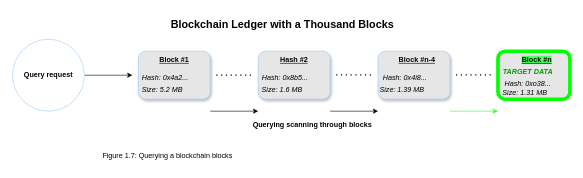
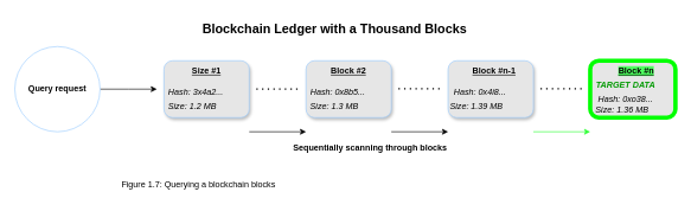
  <mxCell id="0" />
  <mxCell id="1" parent="0" />
  <mxCell id="2" style="edgeStyle=orthogonalEdgeStyle;rounded=0;orthogonalLoop=1;jettySize=auto;html=1;" edge="1" parent="1" source="3"><mxGeometry relative="1" as="geometry"><mxPoint x="220" y="125" as="targetPoint" /></mxGeometry></mxCell>
  <mxCell id="3" value="&lt;b&gt;Query request&lt;/b&gt;" style="ellipse;whiteSpace=wrap;html=1;aspect=fixed;strokeColor=#99CCFF;fillColor=#ffffff;" vertex="1" parent="1"><mxGeometry x="20" y="65" width="120" height="120" as="geometry" /></mxCell>
  <mxCell id="4" value="" style="rounded=1;whiteSpace=wrap;html=1;strokeColor=#99CCFF;shadow=1;fillColor=#E6E6E6;" vertex="1" parent="1"><mxGeometry x="230" y="85" width="120" height="80" as="geometry" /></mxCell>
- <mxCell id="5" value="&lt;b&gt;&lt;u&gt;Block #1&lt;/u&gt;&lt;/b&gt;" style="text;html=1;align=center;verticalAlign=middle;whiteSpace=wrap;rounded=0;" vertex="1" parent="1"><mxGeometry x="260" y="85" width="60" height="30" as="geometry" /></mxCell>
- <mxCell id="6" value="&lt;i&gt;Hash: 0x4a2...&lt;/i&gt;" style="text;html=1;align=center;verticalAlign=middle;whiteSpace=wrap;rounded=0;" vertex="1" parent="1"><mxGeometry x="230" y="115" width="90" height="30" as="geometry" /></mxCell>
- <mxCell id="7" value="&lt;i&gt;Size: 5.2 MB&lt;/i&gt;" style="text;html=1;align=center;verticalAlign=middle;whiteSpace=wrap;rounded=0;" vertex="1" parent="1"><mxGeometry x="230" y="135" width="80" height="30" as="geometry" /></mxCell>
+ <mxCell id="5" value="&lt;b&gt;&lt;u&gt;Size #1&lt;/u&gt;&lt;/b&gt;" style="text;html=1;align=center;verticalAlign=middle;whiteSpace=wrap;rounded=0;" vertex="1" parent="1"><mxGeometry x="260" y="85" width="60" height="30" as="geometry" /></mxCell>
+ <mxCell id="6" value="&lt;i&gt;Hash: 3x4a2...&lt;/i&gt;" style="text;html=1;align=center;verticalAlign=middle;whiteSpace=wrap;rounded=0;" vertex="1" parent="1"><mxGeometry x="230" y="115" width="90" height="30" as="geometry" /></mxCell>
+ <mxCell id="7" value="&lt;i&gt;Size: 1.2 MB&lt;/i&gt;" style="text;html=1;align=center;verticalAlign=middle;whiteSpace=wrap;rounded=0;" vertex="1" parent="1"><mxGeometry x="230" y="135" width="80" height="30" as="geometry" /></mxCell>
  <mxCell id="8" value="" style="rounded=1;whiteSpace=wrap;html=1;strokeColor=#99CCFF;shadow=1;fillColor=#E6E6E6;" vertex="1" parent="1"><mxGeometry x="430" y="85" width="120" height="80" as="geometry" /></mxCell>
- <mxCell id="9" value="&lt;b&gt;&lt;u&gt;Hash #2&lt;/u&gt;&lt;/b&gt;" style="text;html=1;align=center;verticalAlign=middle;whiteSpace=wrap;rounded=0;" vertex="1" parent="1"><mxGeometry x="460" y="85" width="60" height="30" as="geometry" /></mxCell>
- <mxCell id="10" value="&lt;i&gt;Size: 1.6 MB&lt;/i&gt;" style="text;html=1;align=center;verticalAlign=middle;whiteSpace=wrap;rounded=0;" vertex="1" parent="1"><mxGeometry x="430" y="135" width="80" height="30" as="geometry" /></mxCell>
+ <mxCell id="9" value="&lt;b&gt;&lt;u&gt;Block #2&lt;/u&gt;&lt;/b&gt;" style="text;html=1;align=center;verticalAlign=middle;whiteSpace=wrap;rounded=0;" vertex="1" parent="1"><mxGeometry x="460" y="85" width="60" height="30" as="geometry" /></mxCell>
+ <mxCell id="10" value="&lt;i&gt;Size: 1.3 MB&lt;/i&gt;" style="text;html=1;align=center;verticalAlign=middle;whiteSpace=wrap;rounded=0;" vertex="1" parent="1"><mxGeometry x="430" y="135" width="80" height="30" as="geometry" /></mxCell>
  <mxCell id="11" value="&lt;i&gt;Hash: 0x8b5...&lt;/i&gt;" style="text;html=1;align=center;verticalAlign=middle;whiteSpace=wrap;rounded=0;" vertex="1" parent="1"><mxGeometry x="430" y="115" width="90" height="30" as="geometry" /></mxCell>
  <mxCell id="12" value="" style="endArrow=none;dashed=1;html=1;dashPattern=1 3;strokeWidth=2;rounded=0;" edge="1" parent="1"><mxGeometry width="50" height="50" relative="1" as="geometry"><mxPoint x="360" y="125" as="sourcePoint" /><mxPoint x="420" y="125" as="targetPoint" /></mxGeometry></mxCell>
  <mxCell id="13" value="" style="rounded=1;whiteSpace=wrap;html=1;strokeColor=#99CCFF;shadow=1;fillColor=#E6E6E6;" vertex="1" parent="1"><mxGeometry x="630" y="85" width="120" height="80" as="geometry" /></mxCell>
- <mxCell id="14" value="&lt;b&gt;&lt;u&gt;Block #n-4&lt;/u&gt;&lt;/b&gt;" style="text;html=1;align=center;verticalAlign=middle;whiteSpace=wrap;rounded=0;" vertex="1" parent="1"><mxGeometry x="660" y="85" width="70" height="30" as="geometry" /></mxCell>
+ <mxCell id="14" value="&lt;b&gt;&lt;u&gt;Block #n-1&lt;/u&gt;&lt;/b&gt;" style="text;html=1;align=center;verticalAlign=middle;whiteSpace=wrap;rounded=0;" vertex="1" parent="1"><mxGeometry x="660" y="85" width="70" height="30" as="geometry" /></mxCell>
  <mxCell id="15" value="&lt;i&gt;Hash: 0x4i8...&lt;/i&gt;" style="text;html=1;align=center;verticalAlign=middle;whiteSpace=wrap;rounded=0;" vertex="1" parent="1"><mxGeometry x="630" y="115" width="90" height="30" as="geometry" /></mxCell>
  <mxCell id="16" value="" style="endArrow=none;dashed=1;html=1;dashPattern=1 3;strokeWidth=2;rounded=0;" edge="1" parent="1"><mxGeometry width="50" height="50" relative="1" as="geometry"><mxPoint x="760" y="124.5" as="sourcePoint" /><mxPoint x="820" y="124.5" as="targetPoint" /></mxGeometry></mxCell>
  <mxCell id="17" value="&lt;i&gt;Size: 1.39 MB&lt;/i&gt;" style="text;html=1;align=center;verticalAlign=middle;whiteSpace=wrap;rounded=0;" vertex="1" parent="1"><mxGeometry x="630" y="135" width="80" height="30" as="geometry" /></mxCell>
  <mxCell id="18" value="" style="rounded=1;whiteSpace=wrap;html=1;strokeColor=#00FF00;shadow=4;fillColor=#E6E6E6;strokeWidth=6;" vertex="1" parent="1"><mxGeometry x="830" y="85" width="120" height="80" as="geometry" /></mxCell>
  <mxCell id="19" value="&lt;b&gt;&lt;u style=&quot;background-color: rgb(80, 255, 97);&quot;&gt;Block #n&lt;/u&gt;&lt;/b&gt;" style="text;html=1;align=center;verticalAlign=middle;whiteSpace=wrap;rounded=0;" vertex="1" parent="1"><mxGeometry x="860" y="85" width="70" height="30" as="geometry" /></mxCell>
  <mxCell id="20" value="&lt;i&gt;Hash: 0xo38...&lt;/i&gt;" style="text;html=1;align=center;verticalAlign=middle;whiteSpace=wrap;rounded=0;" vertex="1" parent="1"><mxGeometry x="835" y="125" width="90" height="30" as="geometry" /></mxCell>
- <mxCell id="21" value="&lt;i&gt;Size: 1.31 MB&lt;/i&gt;" style="text;html=1;align=center;verticalAlign=middle;whiteSpace=wrap;rounded=0;" vertex="1" parent="1"><mxGeometry x="835" y="145" width="80" height="20" as="geometry" /></mxCell>
+ <mxCell id="21" value="&lt;i&gt;Size: 1.36 MB&lt;/i&gt;" style="text;html=1;align=center;verticalAlign=middle;whiteSpace=wrap;rounded=0;" vertex="1" parent="1"><mxGeometry x="835" y="145" width="80" height="20" as="geometry" /></mxCell>
  <mxCell id="22" value="" style="endArrow=none;dashed=1;html=1;dashPattern=1 3;strokeWidth=2;rounded=0;" edge="1" parent="1"><mxGeometry width="50" height="50" relative="1" as="geometry"><mxPoint x="560" y="124.5" as="sourcePoint" /><mxPoint x="620" y="124.5" as="targetPoint" /></mxGeometry></mxCell>
  <mxCell id="23" value="&lt;font style=&quot;color: rgb(0, 153, 0);&quot;&gt;&lt;b style=&quot;&quot;&gt;&lt;i&gt;TARGET DATA&lt;/i&gt;&lt;/b&gt;&lt;/font&gt;" style="text;html=1;align=center;verticalAlign=middle;whiteSpace=wrap;rounded=0;" vertex="1" parent="1"><mxGeometry x="835" y="105" width="90" height="30" as="geometry" /></mxCell>
  <mxCell id="24" value="" style="endArrow=classic;html=1;rounded=0;" edge="1" parent="1"><mxGeometry width="50" height="50" relative="1" as="geometry"><mxPoint x="350" y="185" as="sourcePoint" /><mxPoint x="430" y="185" as="targetPoint" /></mxGeometry></mxCell>
  <mxCell id="25" value="" style="endArrow=classic;html=1;rounded=0;" edge="1" parent="1"><mxGeometry width="50" height="50" relative="1" as="geometry"><mxPoint x="550" y="185" as="sourcePoint" /><mxPoint x="630" y="185" as="targetPoint" /></mxGeometry></mxCell>
  <mxCell id="26" value="" style="endArrow=classic;html=1;rounded=0;strokeColor=#2FFF36;" edge="1" parent="1"><mxGeometry width="50" height="50" relative="1" as="geometry"><mxPoint x="750" y="185" as="sourcePoint" /><mxPoint x="830" y="185" as="targetPoint" /></mxGeometry></mxCell>
- <mxCell id="27" value="Querying scanning through blocks" style="text;html=1;align=center;verticalAlign=middle;resizable=0;points=[];autosize=1;strokeColor=none;fillColor=none;fontStyle=1" vertex="1" parent="1"><mxGeometry x="410" y="193" width="220" height="30" as="geometry" /></mxCell>
+ <mxCell id="27" value="Sequentially scanning through blocks" style="text;html=1;align=center;verticalAlign=middle;resizable=0;points=[];autosize=1;strokeColor=none;fillColor=none;fontStyle=1" vertex="1" parent="1"><mxGeometry x="410" y="193" width="220" height="30" as="geometry" /></mxCell>
  <mxCell id="28" value="Blockchain Ledger with a Thousand Blocks" style="text;html=1;align=center;verticalAlign=middle;resizable=0;points=[];autosize=1;strokeColor=none;fillColor=none;fontStyle=1;fontSize=18;" vertex="1" parent="1"><mxGeometry x="285" y="20" width="370" height="40" as="geometry" /></mxCell>
  <mxCell id="29" value="Figure 1.7: Querying a blockchain blocks&amp;nbsp;" style="text;html=1;align=center;verticalAlign=middle;resizable=0;points=[];autosize=1;strokeColor=none;fillColor=none;" vertex="1" parent="1"><mxGeometry x="160" y="245" width="240" height="30" as="geometry" /></mxCell>
